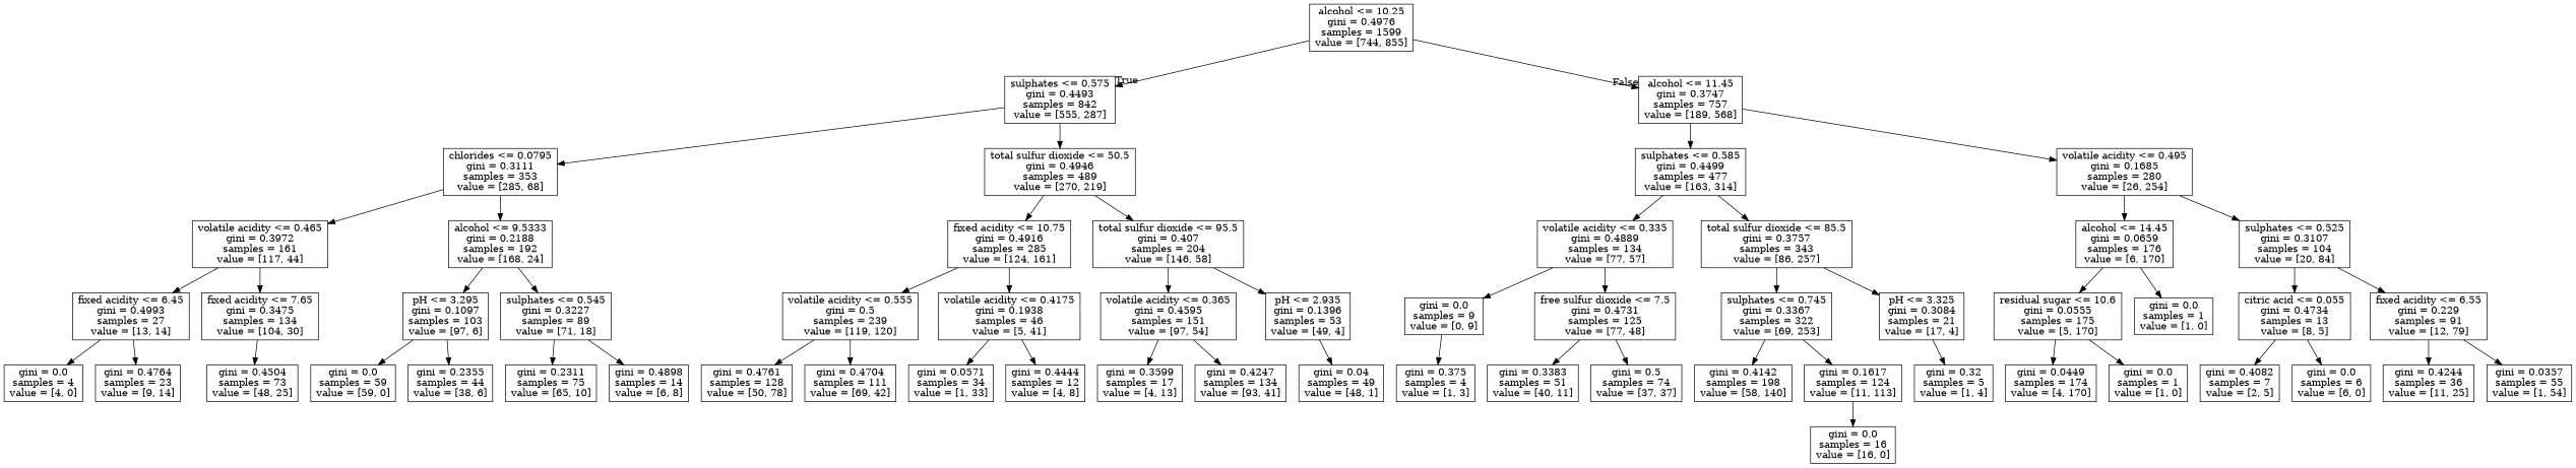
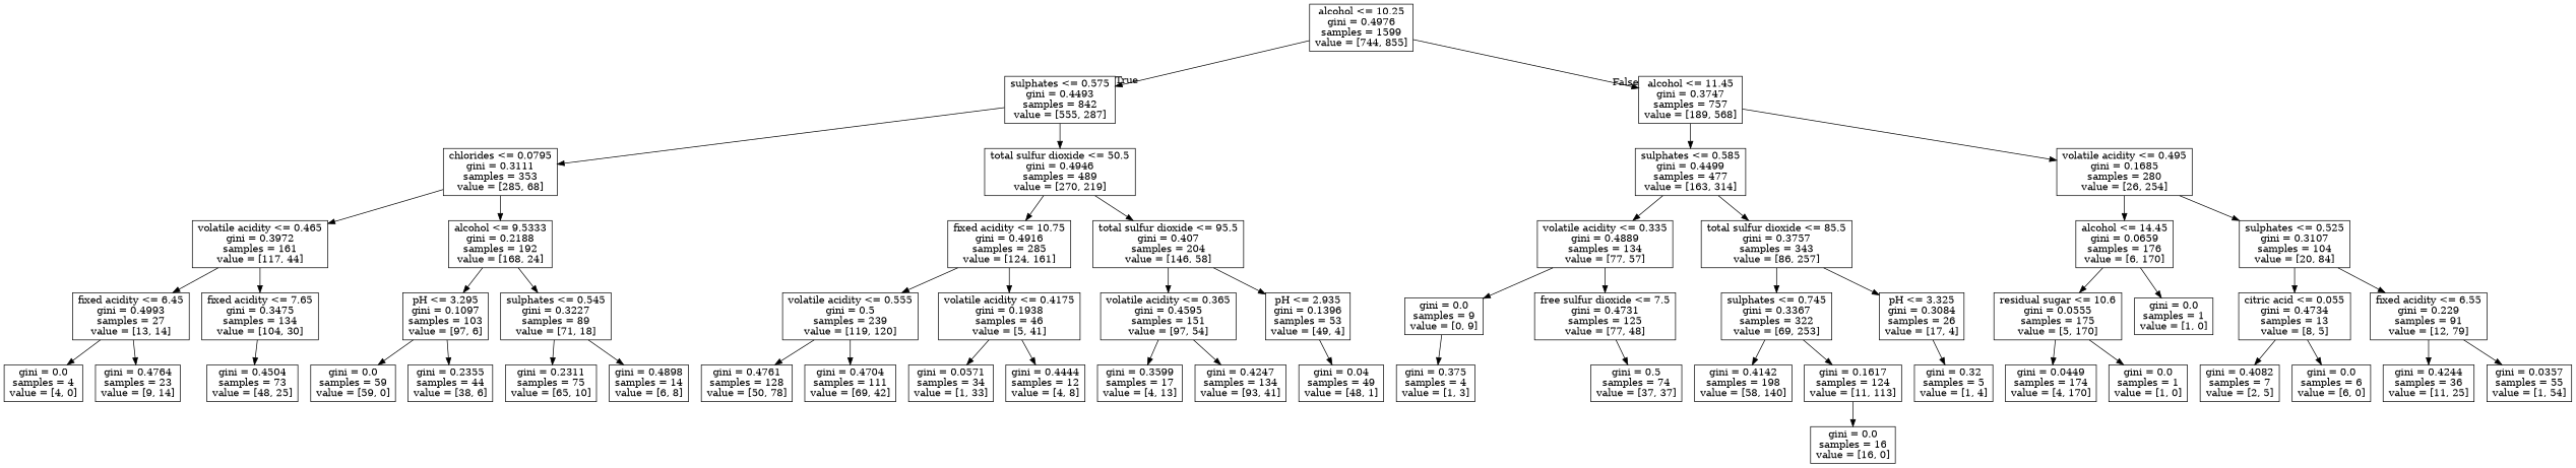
  digraph {
    node [shape=box]
    n1 [label="alcohol <= 10.25\ngini = 0.4976\nsamples = 1599\nvalue = [744, 855]"]
    n2 [label="sulphates <= 0.575\ngini = 0.4493\nsamples = 842\nvalue = [555, 287]"]
    n3 [label="alcohol <= 11.45\ngini = 0.3747\nsamples = 757\nvalue = [189, 568]"]
    n4 [label="chlorides <= 0.0795\ngini = 0.3111\nsamples = 353\nvalue = [285, 68]"]
    n5 [label="total sulfur dioxide <= 50.5\ngini = 0.4946\nsamples = 489\nvalue = [270, 219]"]
    n6 [label="sulphates <= 0.585\ngini = 0.4499\nsamples = 477\nvalue = [163, 314]"]
    n7 [label="volatile acidity <= 0.495\ngini = 0.1685\nsamples = 280\nvalue = [26, 254]"]
    n8 [label="volatile acidity <= 0.465\ngini = 0.3972\nsamples = 161\nvalue = [117, 44]"]
    n9 [label="alcohol <= 9.5333\ngini = 0.2188\nsamples = 192\nvalue = [168, 24]"]
    n10 [label="fixed acidity <= 10.75\ngini = 0.4916\nsamples = 285\nvalue = [124, 161]"]
    n11 [label="total sulfur dioxide <= 95.5\ngini = 0.407\nsamples = 204\nvalue = [146, 58]"]
    n12 [label="fixed acidity <= 6.45\ngini = 0.4993\nsamples = 27\nvalue = [13, 14]"]
    n13 [label="fixed acidity <= 7.65\ngini = 0.3475\nsamples = 134\nvalue = [104, 30]"]
    n14 [label="pH <= 3.295\ngini = 0.1097\nsamples = 103\nvalue = [97, 6]"]
    n15 [label="sulphates <= 0.545\ngini = 0.3227\nsamples = 89\nvalue = [71, 18]"]
    n16 [label="gini = 0.0\nsamples = 4\nvalue = [4, 0]"]
    n17 [label="gini = 0.4764\nsamples = 23\nvalue = [9, 14]"]
    n18 [label="gini = 0.4504\nsamples = 73\nvalue = [48, 25]"]
    n19 [label="gini = 0.0\nsamples = 59\nvalue = [59, 0]"]
    n20 [label="gini = 0.2355\nsamples = 44\nvalue = [38, 6]"]
    n21 [label="gini = 0.2311\nsamples = 75\nvalue = [65, 10]"]
    n22 [label="gini = 0.4898\nsamples = 14\nvalue = [6, 8]"]
    n23 [label="volatile acidity <= 0.555\ngini = 0.5\nsamples = 239\nvalue = [119, 120]"]
    n24 [label="volatile acidity <= 0.4175\ngini = 0.1938\nsamples = 46\nvalue = [5, 41]"]
    n25 [label="volatile acidity <= 0.365\ngini = 0.4595\nsamples = 151\nvalue = [97, 54]"]
    n26 [label="pH <= 2.935\ngini = 0.1396\nsamples = 53\nvalue = [49, 4]"]
    n27 [label="gini = 0.4761\nsamples = 128\nvalue = [50, 78]"]
    n28 [label="gini = 0.4704\nsamples = 111\nvalue = [69, 42]"]
    n29 [label="gini = 0.0571\nsamples = 34\nvalue = [1, 33]"]
    n30 [label="gini = 0.4444\nsamples = 12\nvalue = [4, 8]"]
    n31 [label="gini = 0.3599\nsamples = 17\nvalue = [4, 13]"]
    n32 [label="gini = 0.4247\nsamples = 134\nvalue = [93, 41]"]
    n33 [label="gini = 0.04\nsamples = 49\nvalue = [48, 1]"]
    n34 [label="gini = 0.375\nsamples = 4\nvalue = [1, 3]"]
    n35 [label="volatile acidity <= 0.335\ngini = 0.4889\nsamples = 134\nvalue = [77, 57]"]
    n36 [label="total sulfur dioxide <= 85.5\ngini = 0.3757\nsamples = 343\nvalue = [86, 257]"]
    n37 [label="alcohol <= 14.45\ngini = 0.0659\nsamples = 176\nvalue = [6, 170]"]
    n38 [label="sulphates <= 0.525\ngini = 0.3107\nsamples = 104\nvalue = [20, 84]"]
    n39 [label="gini = 0.0\nsamples = 9\nvalue = [0, 9]"]
    n40 [label="free sulfur dioxide <= 7.5\ngini = 0.4731\nsamples = 125\nvalue = [77, 48]"]
    n41 [label="sulphates <= 0.745\ngini = 0.3367\nsamples = 322\nvalue = [69, 253]"]
-   n42 [label="pH <= 3.325\ngini = 0.3084\nsamples = 21\nvalue = [17, 4]"]
-   n43 [label="gini = 0.3383\nsamples = 51\nvalue = [40, 11]"]
+   n42 [label="pH <= 3.325\ngini = 0.3084\nsamples = 26\nvalue = [17, 4]"]
    n44 [label="gini = 0.5\nsamples = 74\nvalue = [37, 37]"]
    n45 [label="gini = 0.4142\nsamples = 198\nvalue = [58, 140]"]
    n46 [label="gini = 0.1617\nsamples = 124\nvalue = [11, 113]"]
    n47 [label="gini = 0.32\nsamples = 5\nvalue = [1, 4]"]
    n48 [label="gini = 0.0\nsamples = 16\nvalue = [16, 0]"]
    n49 [label="residual sugar <= 10.6\ngini = 0.0555\nsamples = 175\nvalue = [5, 170]"]
    n50 [label="gini = 0.0\nsamples = 1\nvalue = [1, 0]"]
    n51 [label="citric acid <= 0.055\ngini = 0.4734\nsamples = 13\nvalue = [8, 5]"]
    n52 [label="fixed acidity <= 6.55\ngini = 0.229\nsamples = 91\nvalue = [12, 79]"]
    n53 [label="gini = 0.0449\nsamples = 174\nvalue = [4, 170]"]
    n54 [label="gini = 0.0\nsamples = 1\nvalue = [1, 0]"]
    n55 [label="gini = 0.4082\nsamples = 7\nvalue = [2, 5]"]
    n56 [label="gini = 0.0\nsamples = 6\nvalue = [6, 0]"]
    n57 [label="gini = 0.4244\nsamples = 36\nvalue = [11, 25]"]
    n58 [label="gini = 0.0357\nsamples = 55\nvalue = [1, 54]"]
    n1 -> n2 [headlabel=True labelangle=45 labeldistance=2.5]
    n1 -> n3 [headlabel=False labelangle=-45 labeldistance=2.5]
    n2 -> n4
    n2 -> n5
    n3 -> n6
    n3 -> n7
    n4 -> n8
    n4 -> n9
    n5 -> n10
    n5 -> n11
    n6 -> n35
    n6 -> n36
    n7 -> n37
    n7 -> n38
    n8 -> n12
    n8 -> n13
    n9 -> n14
    n9 -> n15
    n10 -> n23
    n10 -> n24
    n11 -> n25
    n11 -> n26
    n12 -> n16
    n12 -> n17
    n13 -> n18
    n14 -> n19
    n14 -> n20
    n15 -> n21
    n15 -> n22
    n23 -> n27
    n23 -> n28
    n24 -> n29
    n24 -> n30
    n25 -> n31
    n25 -> n32
    n26 -> n33
    n35 -> n39
    n35 -> n40
    n36 -> n41
    n36 -> n42
    n37 -> n49
    n37 -> n50
    n38 -> n51
    n38 -> n52
    n39 -> n34
-   n40 -> n43
    n40 -> n44
    n41 -> n45
    n41 -> n46
    n42 -> n47
    n46 -> n48
    n49 -> n53
    n49 -> n54
    n51 -> n55
    n51 -> n56
    n52 -> n57
    n52 -> n58
  }
